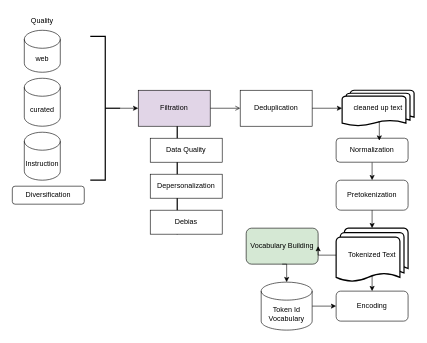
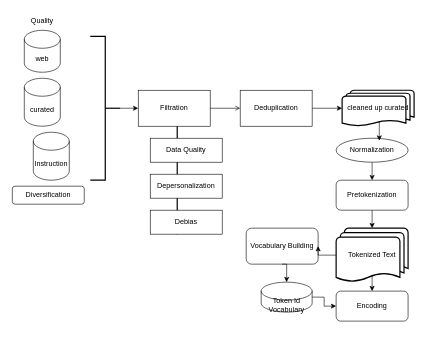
  <mxCell id="0" />
  <mxCell id="1" parent="0" />
  <mxCell id="2" value="web" style="shape=cylinder3;whiteSpace=wrap;html=1;boundedLbl=1;backgroundOutline=1;size=15;" vertex="1" parent="1"><mxGeometry x="40" y="50" width="60" height="70" as="geometry" /></mxCell>
  <mxCell id="3" value="curated" style="shape=cylinder3;whiteSpace=wrap;html=1;boundedLbl=1;backgroundOutline=1;size=15;" vertex="1" parent="1"><mxGeometry x="40" y="130" width="60" height="80" as="geometry" /></mxCell>
- <mxCell id="4" value="Instruction" style="shape=cylinder3;whiteSpace=wrap;html=1;boundedLbl=1;backgroundOutline=1;size=15;" vertex="1" parent="1"><mxGeometry x="40" y="220" width="60" height="80" as="geometry" /></mxCell>
+ <mxCell id="4" value="Instruction" style="shape=cylinder3;whiteSpace=wrap;html=1;boundedLbl=1;backgroundOutline=1;size=15;" vertex="1" parent="1"><mxGeometry x="55" y="220" width="60" height="80" as="geometry" /></mxCell>
  <mxCell id="5" style="edgeStyle=orthogonalEdgeStyle;rounded=0;orthogonalLoop=1;jettySize=auto;html=1;exitX=0;exitY=0.5;exitDx=0;exitDy=0;exitPerimeter=0;entryX=0;entryY=0.5;entryDx=0;entryDy=0;" edge="1" parent="1" source="6" target="8"><mxGeometry relative="1" as="geometry" /></mxCell>
  <mxCell id="6" value="" style="strokeWidth=2;html=1;shape=mxgraph.flowchart.annotation_2;align=left;labelPosition=right;pointerEvents=1;rotation=-180;" vertex="1" parent="1"><mxGeometry x="150" y="60" width="50" height="240" as="geometry" /></mxCell>
  <mxCell id="7" style="edgeStyle=orthogonalEdgeStyle;rounded=0;orthogonalLoop=1;jettySize=auto;html=1;exitX=1;exitY=0.5;exitDx=0;exitDy=0;entryX=0;entryY=0.5;entryDx=0;entryDy=0;endArrow=open;" edge="1" parent="1" source="8" target="9"><mxGeometry relative="1" as="geometry" /></mxCell>
- <mxCell id="8" value="Filtration" style="rounded=0;whiteSpace=wrap;html=1;fillColor=#e1d5e7;" vertex="1" parent="1"><mxGeometry x="230" y="150" width="120" height="60" as="geometry" /></mxCell>
+ <mxCell id="8" value="Filtration" style="rounded=0;whiteSpace=wrap;html=1;" vertex="1" parent="1"><mxGeometry x="230" y="150" width="120" height="60" as="geometry" /></mxCell>
  <mxCell id="9" value="Deduplication" style="rounded=0;whiteSpace=wrap;html=1;" vertex="1" parent="1"><mxGeometry x="400" y="150" width="120" height="60" as="geometry" /></mxCell>
  <mxCell id="10" value="Quality" style="text;html=1;align=center;verticalAlign=middle;whiteSpace=wrap;rounded=0;" vertex="1" parent="1"><mxGeometry x="40" y="20" width="60" height="30" as="geometry" /></mxCell>
  <mxCell id="11" value="Diversification" style="rounded=1;whiteSpace=wrap;html=1;" vertex="1" parent="1"><mxGeometry x="20" y="310" width="120" height="30" as="geometry" /></mxCell>
  <mxCell id="12" value="" style="line;strokeWidth=2;direction=south;html=1;" vertex="1" parent="1"><mxGeometry x="290" y="210" width="10" height="180" as="geometry" /></mxCell>
  <mxCell id="13" value="Data Quality" style="rounded=0;whiteSpace=wrap;html=1;" vertex="1" parent="1"><mxGeometry x="250" y="230" width="120" height="40" as="geometry" /></mxCell>
  <mxCell id="14" value="Depersonalization" style="rounded=0;whiteSpace=wrap;html=1;" vertex="1" parent="1"><mxGeometry x="250" y="290" width="120" height="40" as="geometry" /></mxCell>
  <mxCell id="15" value="Debias" style="rounded=0;whiteSpace=wrap;html=1;" vertex="1" parent="1"><mxGeometry x="250" y="350" width="120" height="40" as="geometry" /></mxCell>
- <mxCell id="16" value="cleaned up text" style="strokeWidth=2;html=1;shape=mxgraph.flowchart.multi-document;whiteSpace=wrap;" vertex="1" parent="1"><mxGeometry x="570" y="150" width="120" height="60" as="geometry" /></mxCell>
+ <mxCell id="16" value="cleaned up curated" style="strokeWidth=2;html=1;shape=mxgraph.flowchart.multi-document;whiteSpace=wrap;" vertex="1" parent="1"><mxGeometry x="570" y="150" width="120" height="60" as="geometry" /></mxCell>
  <mxCell id="17" style="edgeStyle=orthogonalEdgeStyle;rounded=0;orthogonalLoop=1;jettySize=auto;html=1;exitX=1;exitY=0.5;exitDx=0;exitDy=0;entryX=0;entryY=0.5;entryDx=0;entryDy=0;entryPerimeter=0;" edge="1" parent="1" source="9" target="16"><mxGeometry relative="1" as="geometry" /></mxCell>
  <mxCell id="18" style="edgeStyle=orthogonalEdgeStyle;rounded=0;orthogonalLoop=1;jettySize=auto;html=1;exitX=0.5;exitY=1;exitDx=0;exitDy=0;entryX=0.5;entryY=0;entryDx=0;entryDy=0;" edge="1" parent="1" source="19" target="20"><mxGeometry relative="1" as="geometry" /></mxCell>
- <mxCell id="19" value="Normalization" style="rounded=1;whiteSpace=wrap;html=1;" vertex="1" parent="1"><mxGeometry x="560" y="230" width="120" height="40" as="geometry" /></mxCell>
+ <mxCell id="19" value="Normalization" style="ellipse;whiteSpace=wrap;html=1;" vertex="1" parent="1"><mxGeometry x="560" y="230" width="120" height="40" as="geometry" /></mxCell>
  <mxCell id="20" value="Pretokenization" style="rounded=1;whiteSpace=wrap;html=1;" vertex="1" parent="1"><mxGeometry x="560" y="300" width="120" height="50" as="geometry" /></mxCell>
- <mxCell id="21" value="Vocabulary Building" style="rounded=1;whiteSpace=wrap;html=1;fillColor=#d5e8d4;" vertex="1" parent="1"><mxGeometry x="410" y="380" width="120" height="60" as="geometry" /></mxCell>
+ <mxCell id="21" value="Vocabulary Building" style="rounded=1;whiteSpace=wrap;html=1;" vertex="1" parent="1"><mxGeometry x="410" y="380" width="120" height="60" as="geometry" /></mxCell>
  <mxCell id="22" style="edgeStyle=orthogonalEdgeStyle;rounded=0;orthogonalLoop=1;jettySize=auto;html=1;entryX=0;entryY=0.5;entryDx=0;entryDy=0;" edge="1" parent="1" source="23" target="28"><mxGeometry relative="1" as="geometry" /></mxCell>
- <mxCell id="23" value="Token Id&lt;div&gt;Vocabulary&lt;/div&gt;" style="shape=cylinder3;whiteSpace=wrap;html=1;boundedLbl=1;backgroundOutline=1;size=15;" vertex="1" parent="1"><mxGeometry x="435" y="470" width="85" height="80" as="geometry" /></mxCell>
+ <mxCell id="23" value="Token Id&lt;div&gt;Vocabulary&lt;/div&gt;" style="shape=cylinder3;whiteSpace=wrap;html=1;boundedLbl=1;backgroundOutline=1;size=15;" vertex="1" parent="1"><mxGeometry x="435" y="470" width="85" height="50" as="geometry" /></mxCell>
  <mxCell id="24" style="edgeStyle=orthogonalEdgeStyle;rounded=0;orthogonalLoop=1;jettySize=auto;html=1;exitX=0.5;exitY=1;exitDx=0;exitDy=0;entryX=0.5;entryY=0;entryDx=0;entryDy=0;entryPerimeter=0;" edge="1" parent="1" source="21" target="23"><mxGeometry relative="1" as="geometry" /></mxCell>
  <mxCell id="25" style="edgeStyle=orthogonalEdgeStyle;rounded=0;orthogonalLoop=1;jettySize=auto;html=1;exitX=0;exitY=0.5;exitDx=0;exitDy=0;exitPerimeter=0;entryX=1;entryY=0.5;entryDx=0;entryDy=0;" edge="1" parent="1" source="27" target="21"><mxGeometry relative="1" as="geometry" /></mxCell>
  <mxCell id="26" style="edgeStyle=orthogonalEdgeStyle;rounded=0;orthogonalLoop=1;jettySize=auto;html=1;exitX=0.5;exitY=0.88;exitDx=0;exitDy=0;exitPerimeter=0;entryX=0.5;entryY=0;entryDx=0;entryDy=0;" edge="1" parent="1" source="27" target="28"><mxGeometry relative="1" as="geometry" /></mxCell>
  <mxCell id="27" value="Tokenized Text" style="strokeWidth=2;html=1;shape=mxgraph.flowchart.multi-document;whiteSpace=wrap;" vertex="1" parent="1"><mxGeometry x="560" y="380" width="120" height="90" as="geometry" /></mxCell>
  <mxCell id="28" value="Encoding" style="rounded=1;whiteSpace=wrap;html=1;" vertex="1" parent="1"><mxGeometry x="560" y="485" width="120" height="50" as="geometry" /></mxCell>
  <mxCell id="29" style="edgeStyle=orthogonalEdgeStyle;rounded=0;orthogonalLoop=1;jettySize=auto;html=1;exitX=0.5;exitY=0.88;exitDx=0;exitDy=0;exitPerimeter=0;entryX=0.6;entryY=0.1;entryDx=0;entryDy=0;entryPerimeter=0;" edge="1" parent="1" source="16" target="19"><mxGeometry relative="1" as="geometry" /></mxCell>
  <mxCell id="30" style="edgeStyle=orthogonalEdgeStyle;rounded=0;orthogonalLoop=1;jettySize=auto;html=1;exitX=0.5;exitY=1;exitDx=0;exitDy=0;entryX=0.5;entryY=0;entryDx=0;entryDy=0;entryPerimeter=0;" edge="1" parent="1" source="20" target="27"><mxGeometry relative="1" as="geometry" /></mxCell>
